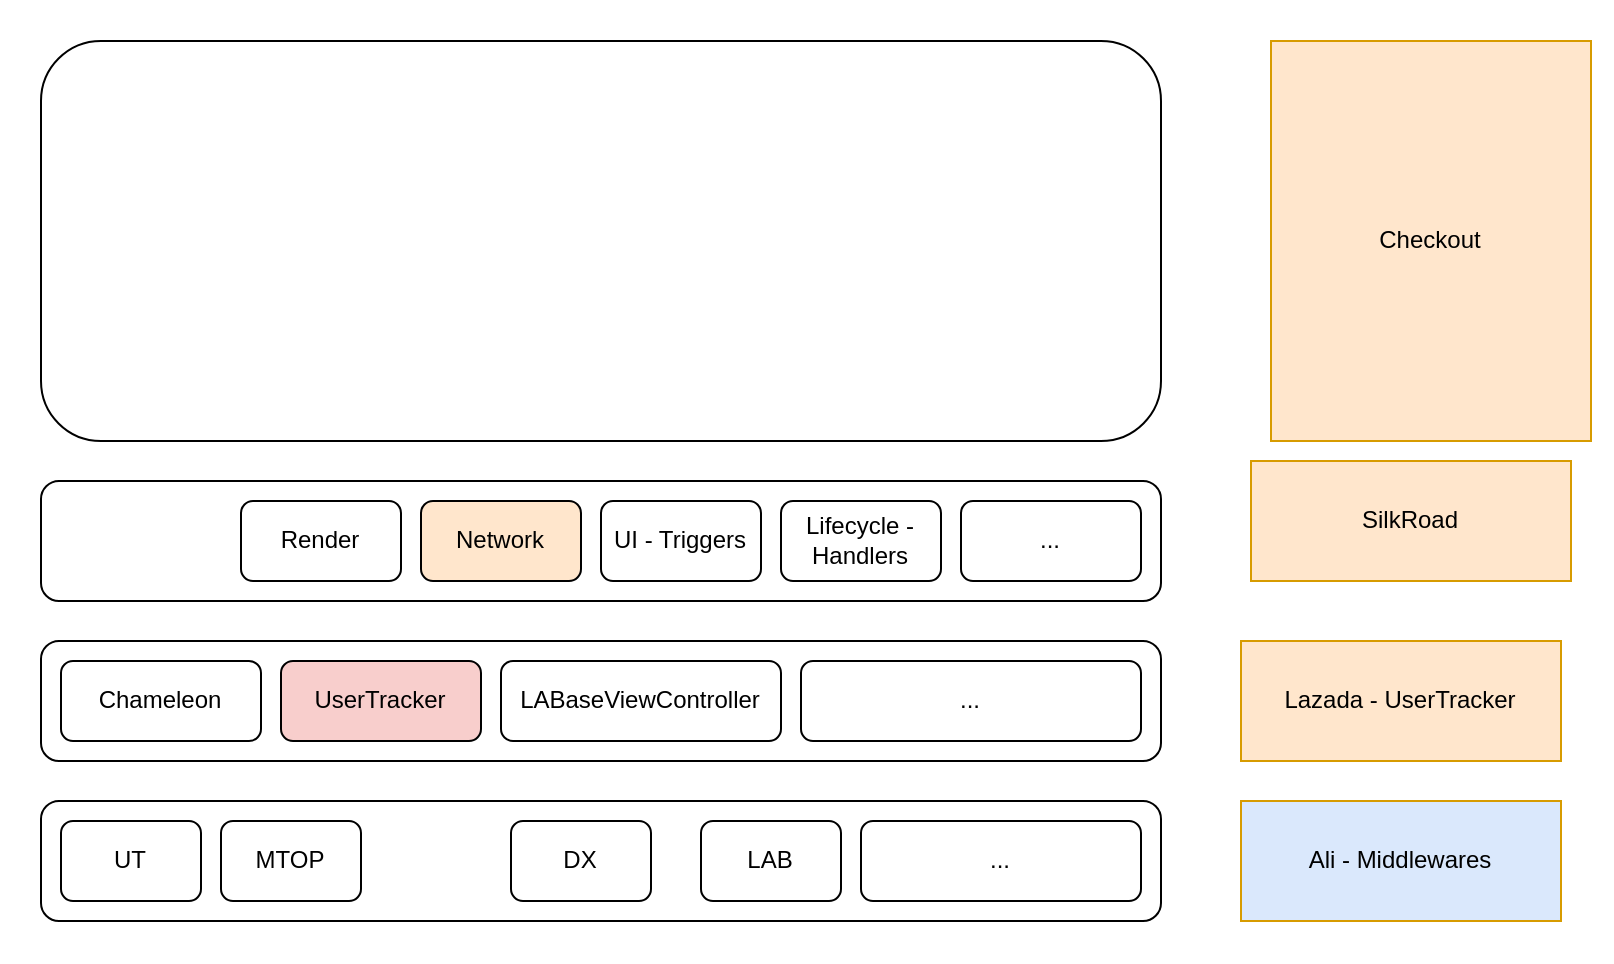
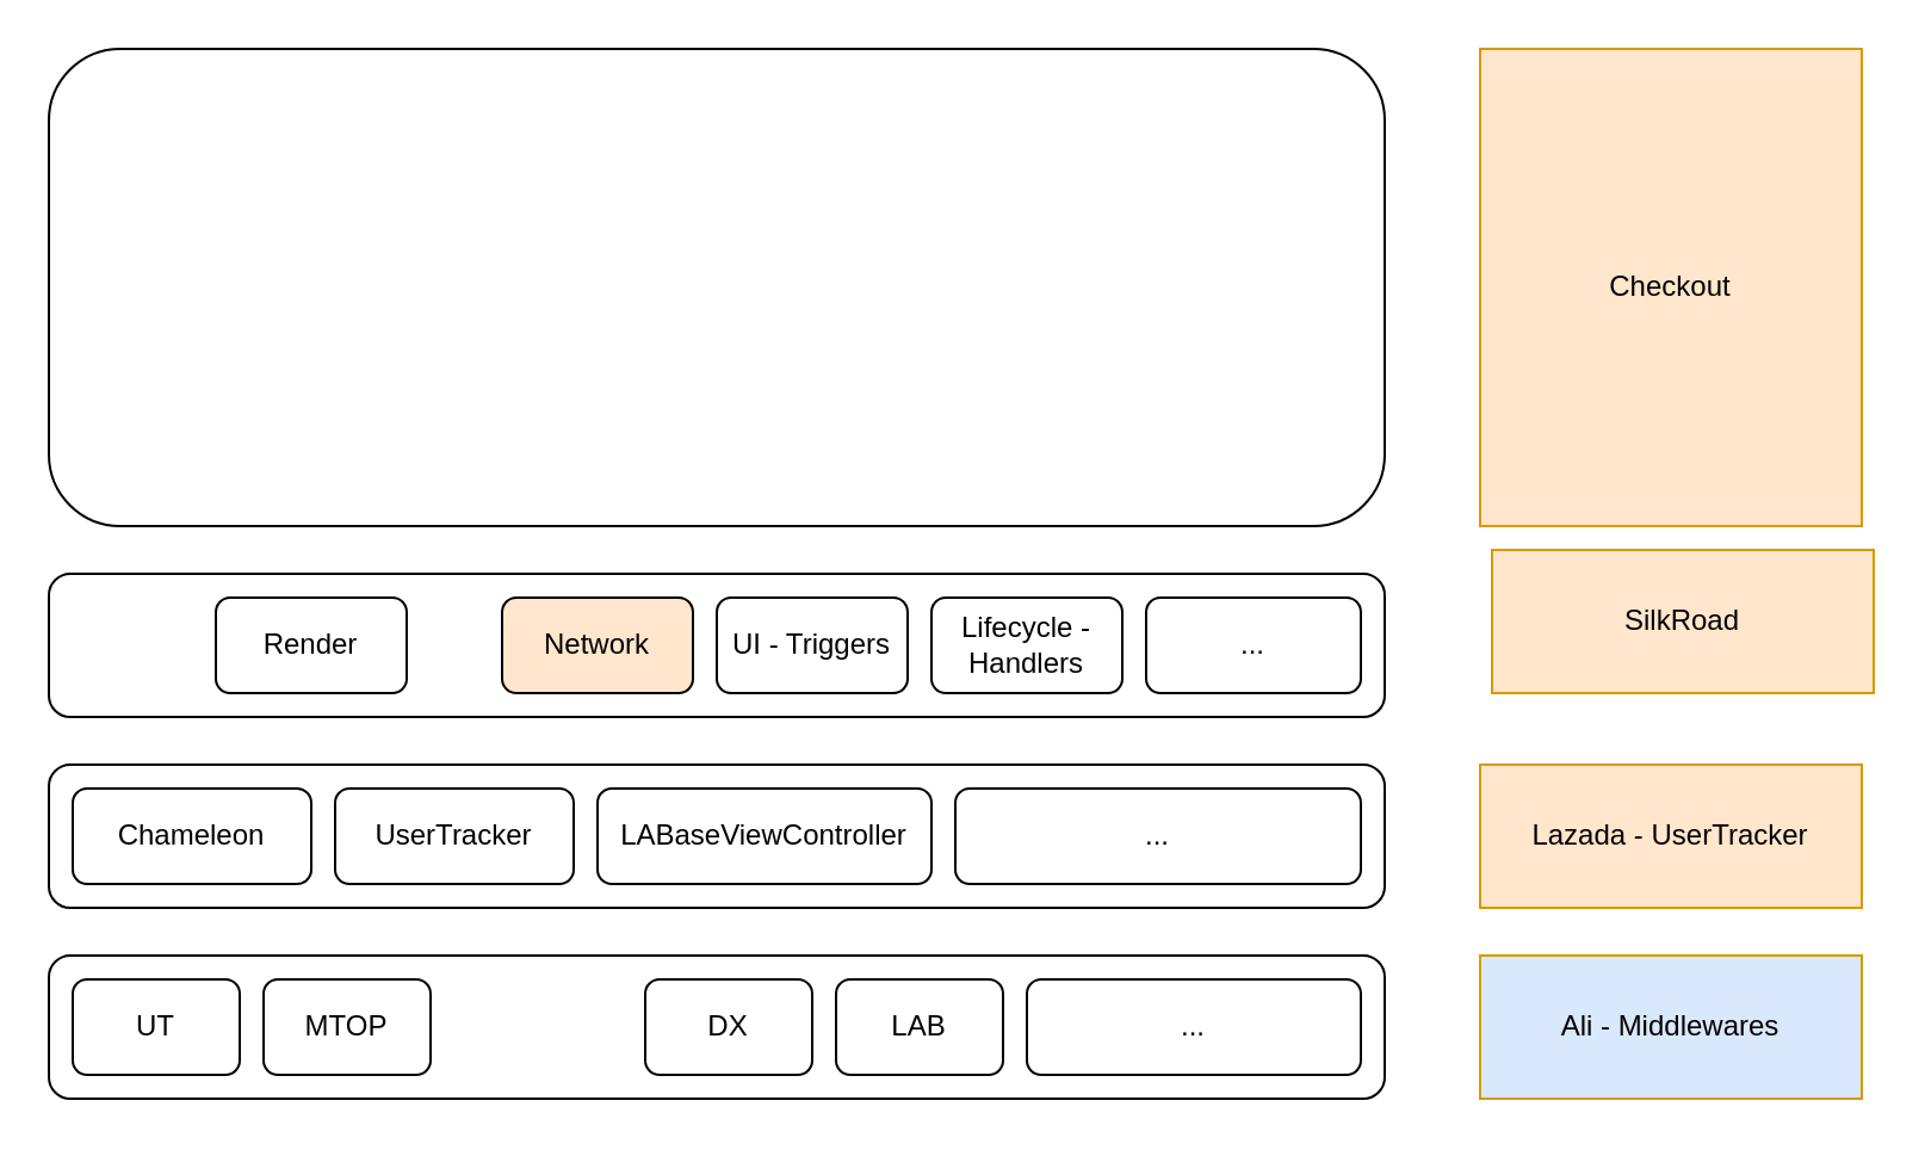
  <mxCell id="0" />
  <mxCell id="1" parent="0" />
  <mxCell id="2" value="" style="rounded=1;whiteSpace=wrap;html=1;" vertex="1" parent="1"><mxGeometry x="20" y="400" width="560" height="60" as="geometry" /></mxCell>
  <mxCell id="3" value="Ali - Middlewares" style="rounded=0;whiteSpace=wrap;html=1;fillColor=#dae8fc;strokeColor=#d79b00;" vertex="1" parent="1"><mxGeometry x="620" y="400" width="160" height="60" as="geometry" /></mxCell>
  <mxCell id="4" value="UT" style="rounded=1;whiteSpace=wrap;html=1;" vertex="1" parent="1"><mxGeometry x="30" y="410" width="70" height="40" as="geometry" /></mxCell>
  <mxCell id="5" value="MTOP" style="rounded=1;whiteSpace=wrap;html=1;" vertex="1" parent="1"><mxGeometry x="110" y="410" width="70" height="40" as="geometry" /></mxCell>
- <mxCell id="6" value="DX" style="rounded=1;whiteSpace=wrap;html=1;" vertex="1" parent="1"><mxGeometry x="255" y="410" width="70" height="40" as="geometry" /></mxCell>
+ <mxCell id="6" value="DX" style="rounded=1;whiteSpace=wrap;html=1;" vertex="1" parent="1"><mxGeometry x="270" y="410" width="70" height="40" as="geometry" /></mxCell>
  <mxCell id="7" value="LAB" style="rounded=1;whiteSpace=wrap;html=1;" vertex="1" parent="1"><mxGeometry x="350" y="410" width="70" height="40" as="geometry" /></mxCell>
  <mxCell id="8" value="..." style="rounded=1;whiteSpace=wrap;html=1;" vertex="1" parent="1"><mxGeometry x="430" y="410" width="140" height="40" as="geometry" /></mxCell>
  <mxCell id="9" value="" style="rounded=1;whiteSpace=wrap;html=1;" vertex="1" parent="1"><mxGeometry x="20" y="320" width="560" height="60" as="geometry" /></mxCell>
  <mxCell id="10" value="Lazada - UserTracker" style="rounded=0;whiteSpace=wrap;html=1;fillColor=#ffe6cc;strokeColor=#d79b00;" vertex="1" parent="1"><mxGeometry x="620" y="320" width="160" height="60" as="geometry" /></mxCell>
  <mxCell id="11" value="Chameleon" style="rounded=1;whiteSpace=wrap;html=1;" vertex="1" parent="1"><mxGeometry x="30" y="330" width="100" height="40" as="geometry" /></mxCell>
- <mxCell id="12" value="UserTracker" style="rounded=1;whiteSpace=wrap;html=1;fillColor=#f8cecc;" vertex="1" parent="1"><mxGeometry x="140" y="330" width="100" height="40" as="geometry" /></mxCell>
+ <mxCell id="12" value="UserTracker" style="rounded=1;whiteSpace=wrap;html=1;" vertex="1" parent="1"><mxGeometry x="140" y="330" width="100" height="40" as="geometry" /></mxCell>
  <mxCell id="13" value="LABaseViewController" style="rounded=1;whiteSpace=wrap;html=1;" vertex="1" parent="1"><mxGeometry x="250" y="330" width="140" height="40" as="geometry" /></mxCell>
  <mxCell id="14" value="..." style="rounded=1;whiteSpace=wrap;html=1;" vertex="1" parent="1"><mxGeometry x="400" y="330" width="170" height="40" as="geometry" /></mxCell>
  <mxCell id="15" value="" style="rounded=1;whiteSpace=wrap;html=1;" vertex="1" parent="1"><mxGeometry x="20" y="240" width="560" height="60" as="geometry" /></mxCell>
  <mxCell id="16" value="SilkRoad" style="rounded=0;whiteSpace=wrap;html=1;fillColor=#ffe6cc;strokeColor=#d79b00;" vertex="1" parent="1"><mxGeometry x="625" y="230" width="160" height="60" as="geometry" /></mxCell>
- <mxCell id="17" value="Render" style="rounded=1;whiteSpace=wrap;html=1;" vertex="1" parent="1"><mxGeometry x="120" y="250" width="80" height="40" as="geometry" /></mxCell>
+ <mxCell id="17" value="Render" style="rounded=1;whiteSpace=wrap;html=1;" vertex="1" parent="1"><mxGeometry x="90" y="250" width="80" height="40" as="geometry" /></mxCell>
  <mxCell id="18" value="Network" style="rounded=1;whiteSpace=wrap;html=1;fillColor=#ffe6cc;" vertex="1" parent="1"><mxGeometry x="210" y="250" width="80" height="40" as="geometry" /></mxCell>
  <mxCell id="19" value="UI - Triggers" style="rounded=1;whiteSpace=wrap;html=1;" vertex="1" parent="1"><mxGeometry x="300" y="250" width="80" height="40" as="geometry" /></mxCell>
  <mxCell id="20" value="Lifecycle - Handlers" style="rounded=1;whiteSpace=wrap;html=1;" vertex="1" parent="1"><mxGeometry x="390" y="250" width="80" height="40" as="geometry" /></mxCell>
  <mxCell id="21" value="..." style="rounded=1;whiteSpace=wrap;html=1;" vertex="1" parent="1"><mxGeometry x="480" y="250" width="90" height="40" as="geometry" /></mxCell>
- <mxCell id="22" value="Checkout" style="rounded=0;whiteSpace=wrap;html=1;fillColor=#ffe6cc;strokeColor=#d79b00;" vertex="1" parent="1"><mxGeometry x="635" y="20" width="160" height="200" as="geometry" /></mxCell>
+ <mxCell id="22" value="Checkout" style="rounded=0;whiteSpace=wrap;html=1;fillColor=#ffe6cc;strokeColor=#d79b00;" vertex="1" parent="1"><mxGeometry x="620" y="20" width="160" height="200" as="geometry" /></mxCell>
  <mxCell id="23" value="" style="rounded=1;whiteSpace=wrap;html=1;" vertex="1" parent="1"><mxGeometry x="20" y="20" width="560" height="200" as="geometry" /></mxCell>
